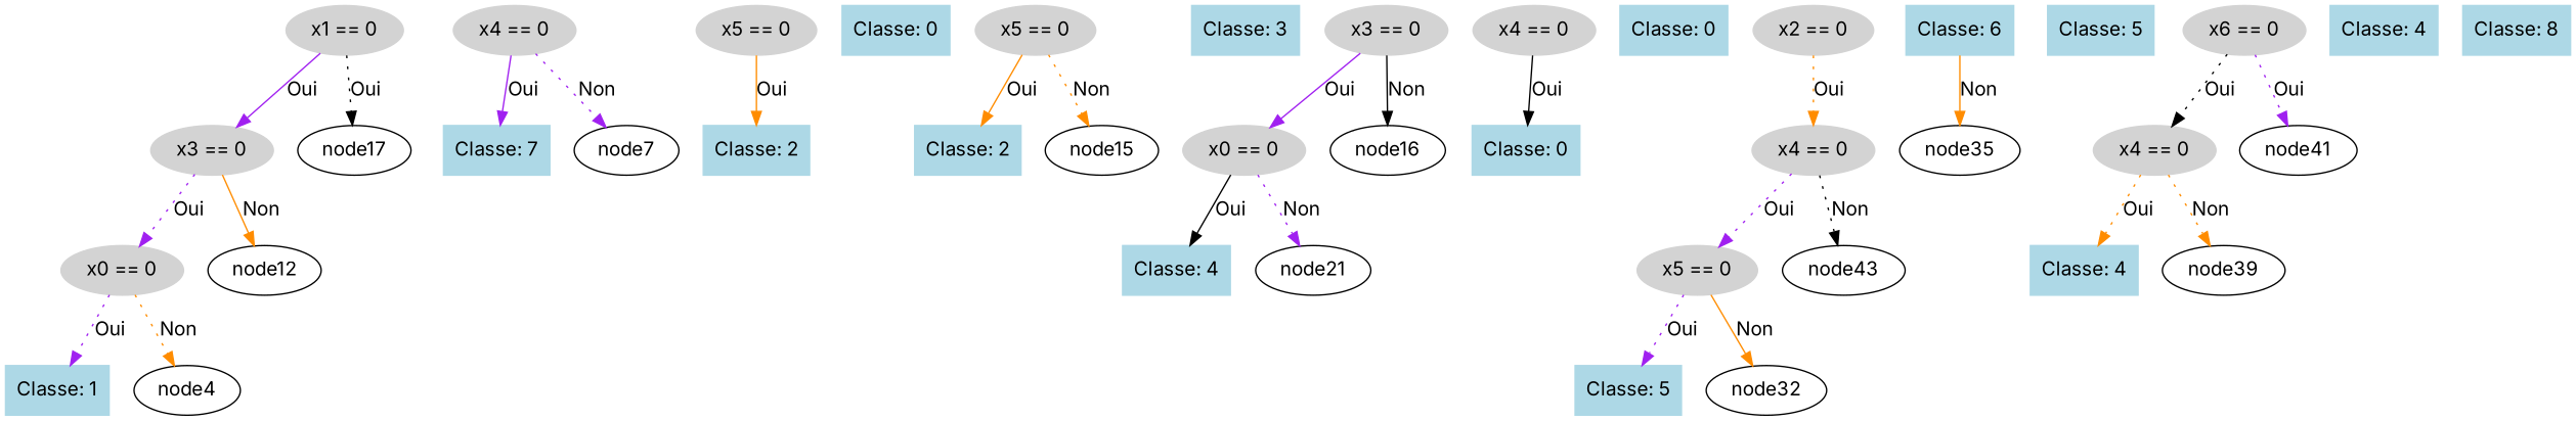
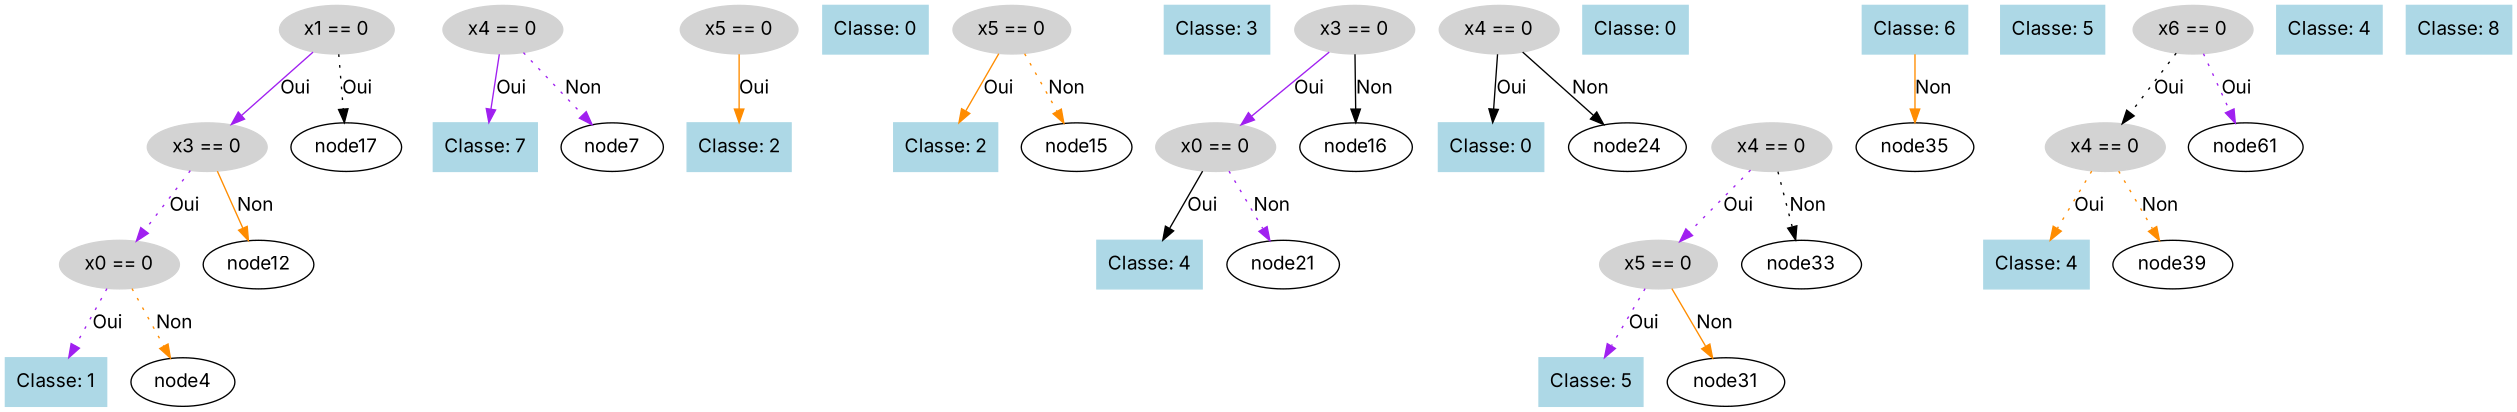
  digraph {
    fontname=Inter
    node [color=lightblue fontname=Inter shape=box style=filled]
    edge [color=purple fontname=Inter style=dotted]
    n1 [color=lightgray label="x1 == 0" shape=ellipse]
    n2 [color=lightgray label="x3 == 0" shape=ellipse]
    node17 [color="" shape="" style=""]
    n4 [color=lightgray label="x0 == 0" shape=ellipse]
    node12 [color="" shape="" style=""]
    n6 [label="Classe: 1"]
    node4 [color="" shape="" style=""]
    n8 [color=lightgray label="x4 == 0" shape=ellipse]
    n9 [label="Classe: 7"]
    node7 [color="" shape="" style=""]
    n11 [color=lightgray label="x5 == 0" shape=ellipse]
    n12 [label="Classe: 2"]
    n13 [label="Classe: 0"]
    n14 [color=lightgray label="x5 == 0" shape=ellipse]
    n15 [label="Classe: 2"]
    node15 [color="" shape="" style=""]
    n17 [label="Classe: 3"]
    n18 [color=lightgray label="x3 == 0" shape=ellipse]
    n19 [color=lightgray label="x0 == 0" shape=ellipse]
    n20 [label=node16 color="" shape="" style=""]
    n21 [label="Classe: 4"]
    node21 [color="" shape="" style=""]
    n23 [color=lightgray label="x4 == 0" shape=ellipse]
    n24 [label="Classe: 0"]
+   node24 [color="" shape="" style=""]
    n26 [label="Classe: 0"]
-   n27 [color=lightgray label="x2 == 0" shape=ellipse]
    n28 [color=lightgray label="x4 == 0" shape=ellipse]
    n29 [color=lightgray label="x5 == 0" shape=ellipse]
-   node33 [label=node43 color="" shape="" style=""]
+   node33 [color="" shape="" style=""]
    node35 [color="" shape="" style=""]
    n32 [label="Classe: 5"]
-   node31 [label=node32 color="" shape="" style=""]
+   node31 [color="" shape="" style=""]
    n34 [label="Classe: 5"]
    n35 [label="Classe: 6"]
    n36 [color=lightgray label="x6 == 0" shape=ellipse]
    n37 [color=lightgray label="x4 == 0" shape=ellipse]
-   node41 [color="" shape="" style=""]
+   node41 [label=node61 color="" shape="" style=""]
    n39 [label="Classe: 4"]
    node39 [color="" shape="" style=""]
    n41 [label="Classe: 4"]
    n42 [label="Classe: 8"]
    n1 -> n2 [label=Oui style=solid]
    n1 -> node17 [color=black label=Oui]
    n2 -> n4 [label=Oui]
    n2 -> node12 [color=darkorange label=Non style=solid]
    n4 -> n6 [label=Oui]
    n4 -> node4 [color=darkorange label=Non]
    n8 -> n9 [label=Oui style=solid]
    n8 -> node7 [label=Non]
    n11 -> n12 [color=darkorange label=Oui style=solid]
    n14 -> n15 [color=darkorange label=Oui style=solid]
    n14 -> node15 [color=darkorange label=Non]
    n18 -> n19 [label=Oui style=solid]
    n18 -> n20 [color=black label=Non style=solid]
    n19 -> n21 [color=black label=Oui style=solid]
    n19 -> node21 [label=Non]
    n23 -> n24 [color=black label=Oui style=solid]
-   n27 -> n28 [color=darkorange label=Oui]
+   n23 -> node24 [color=black label=Non style=solid]
    n28 -> n29 [label=Oui]
    n28 -> node33 [color=black label=Non]
    n29 -> n32 [label=Oui]
    n29 -> node31 [color=darkorange label=Non style=solid]
    n35 -> node35 [color=darkorange label=Non style=solid]
    n36 -> n37 [color=black label=Oui]
    n36 -> node41 [label=Oui]
    n37 -> n39 [color=darkorange label=Oui]
    n37 -> node39 [color=darkorange label=Non]
  }
